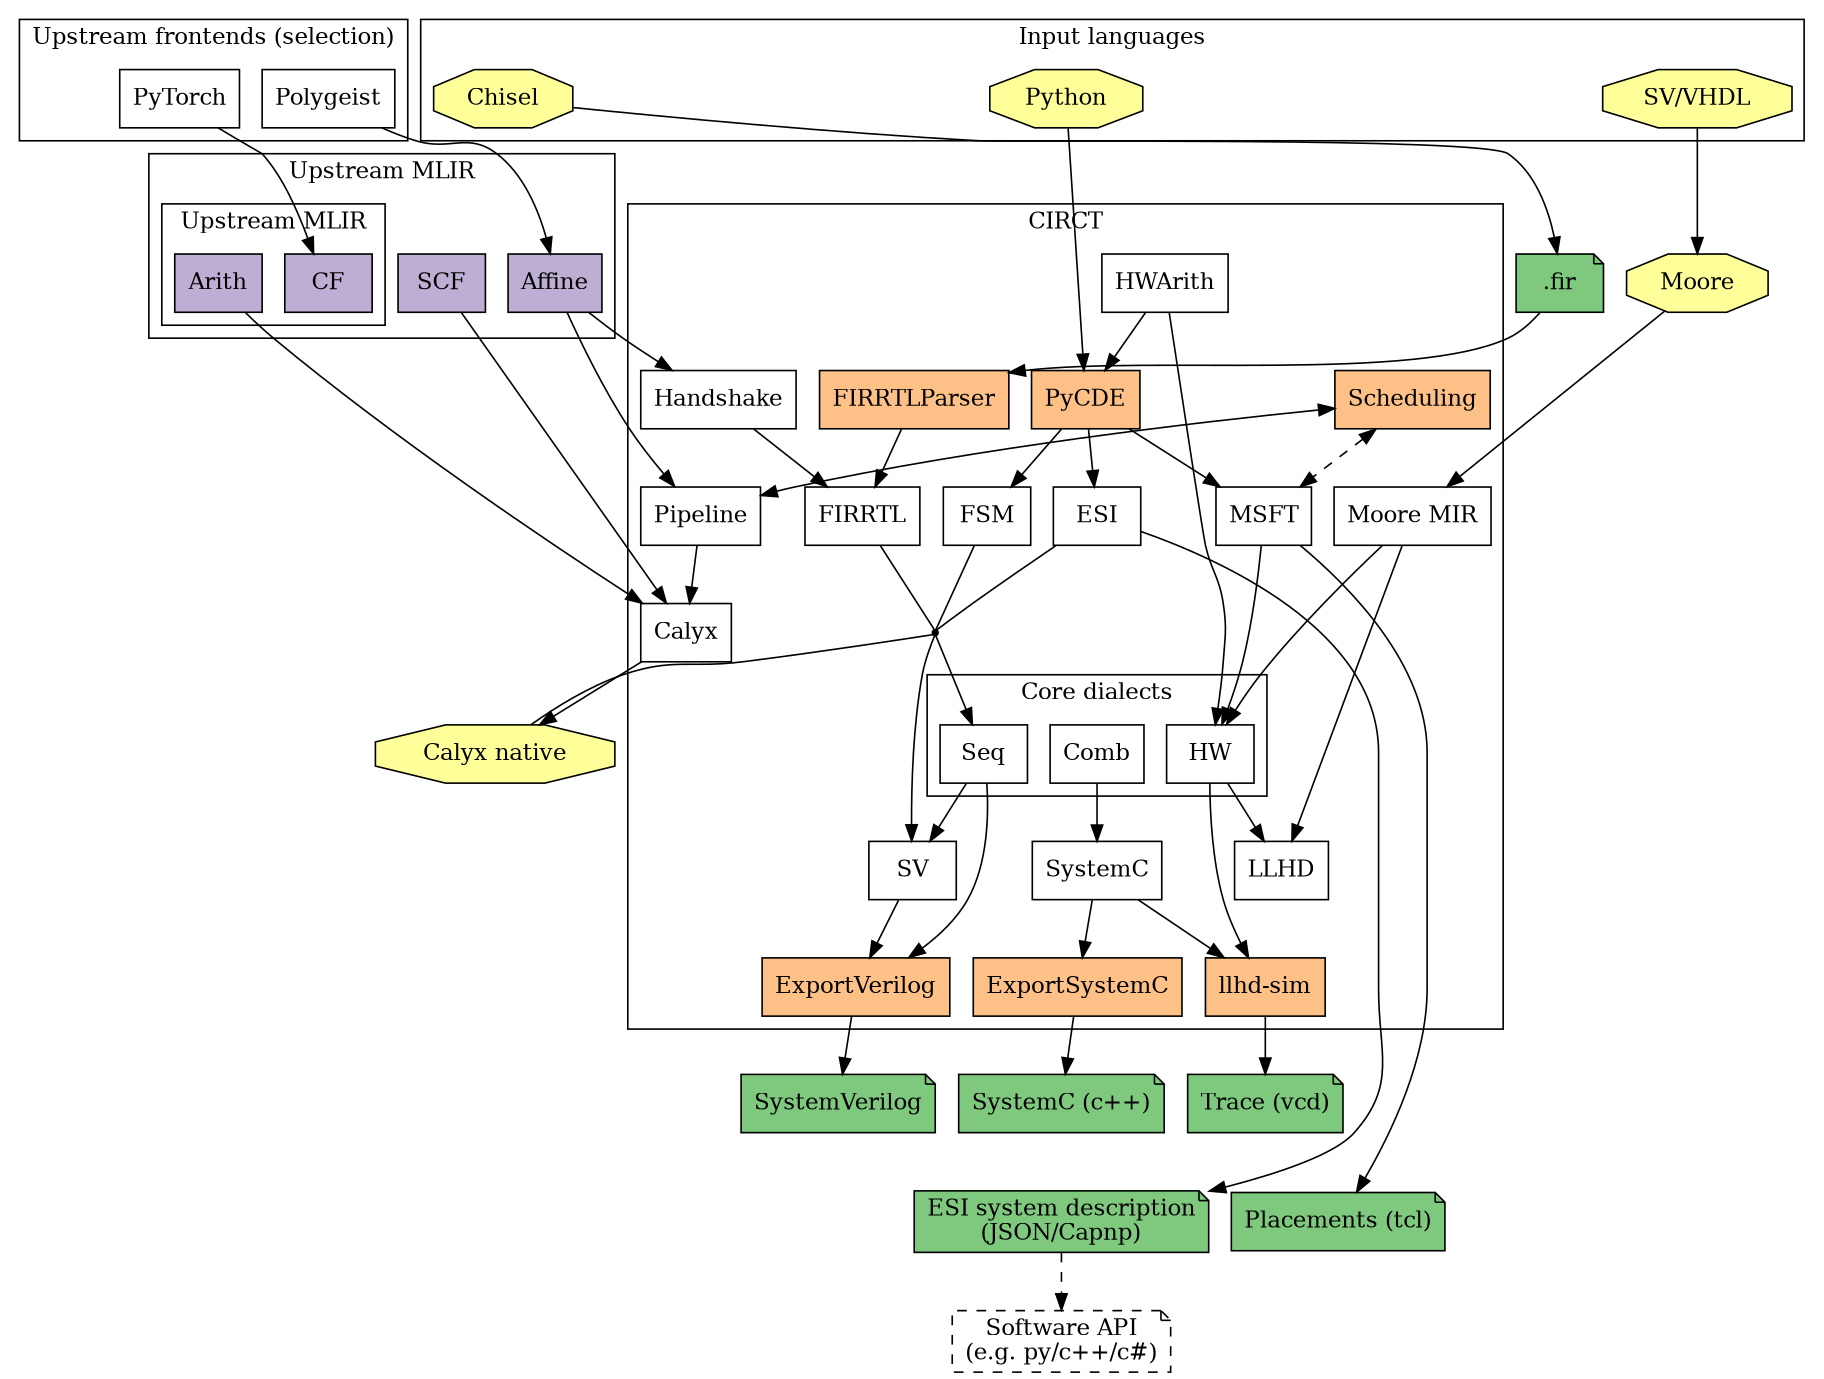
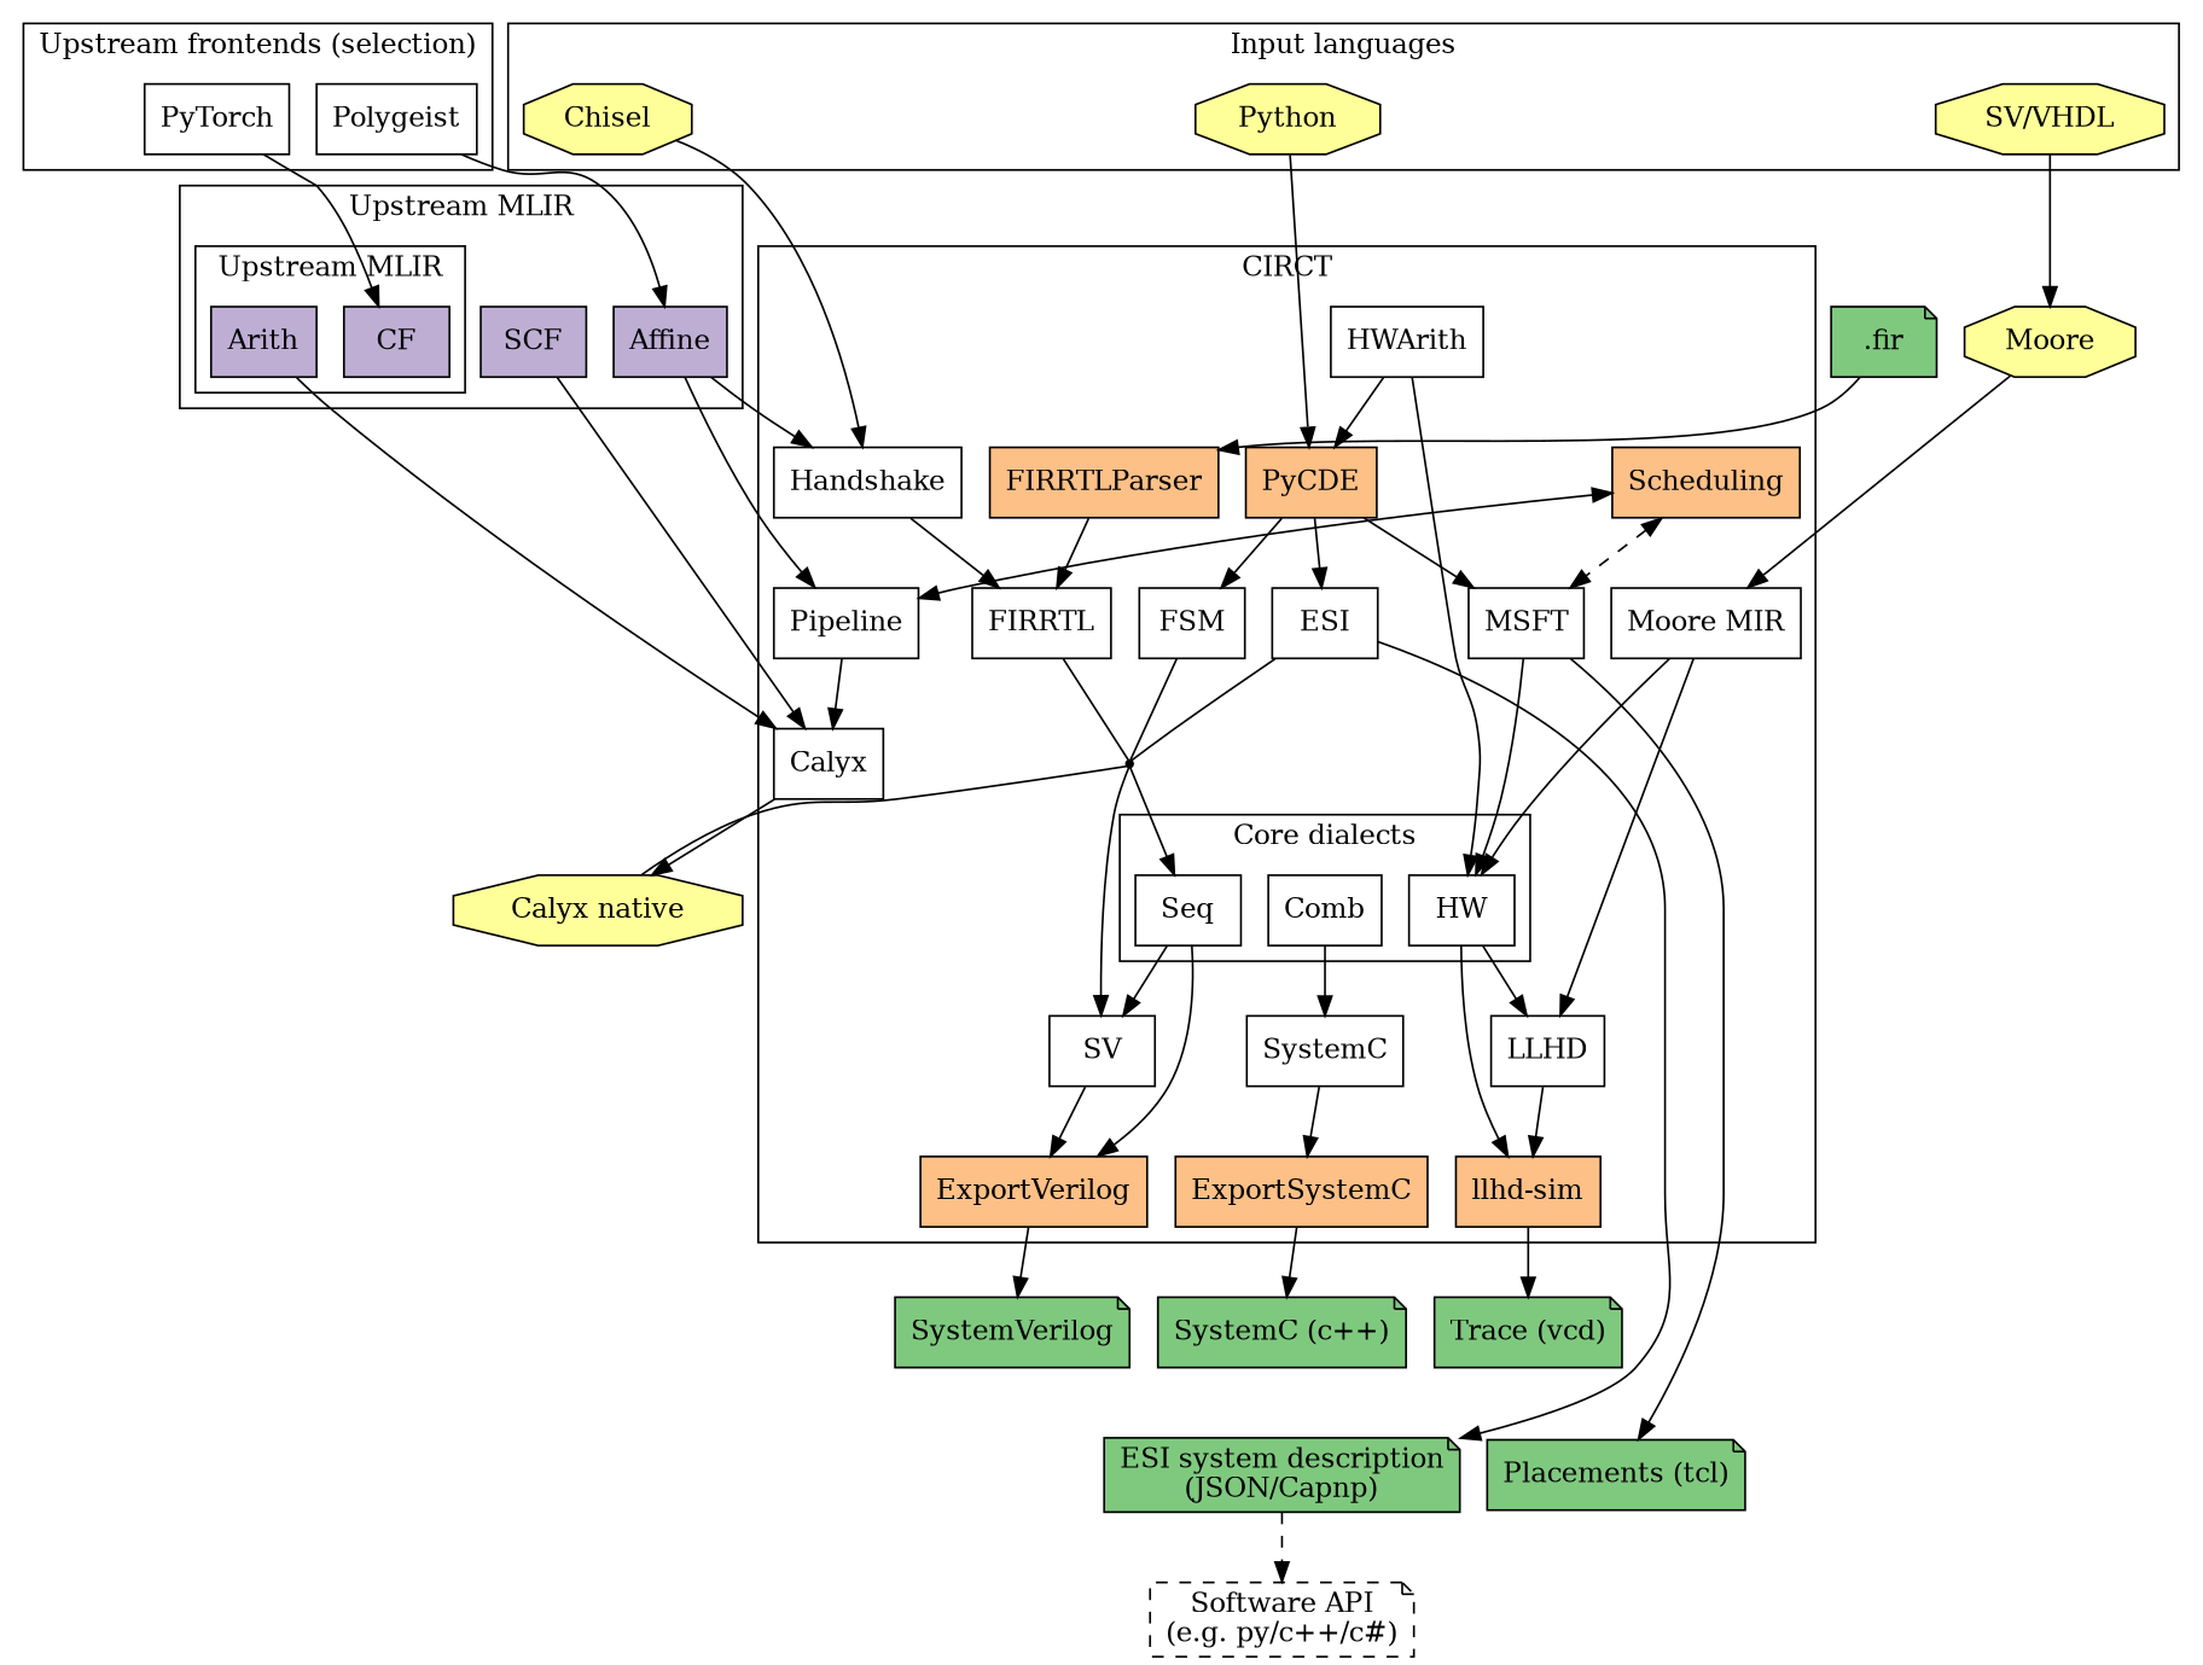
  digraph {
    compound=true
    nodesep=0.2
    rankdir=TB
    ranksep=0.5
    splines=spline
    node [fillcolor=white shape=box style=filled]
    PyTorch
    Polygeist
    CF [fillcolor="#beaed4"]
    Arith [fillcolor="#beaed4"]
    SCF [fillcolor="#beaed4"]
    Affine [fillcolor="#beaed4"]
    FIRRTLParser [fillcolor="#fdc086"]
    PyCDE [fillcolor="#fdc086"]
    Scheduling [fillcolor="#fdc086"]
    Seq
    HW
    Comb
    n13 [fillcolor="#fdc086" label="llhd-sim"]
    ExportSystemC [fillcolor="#fdc086"]
    ExportVerilog [fillcolor="#fdc086"]
    Handshake
    Calyx
    FIRRTL
    Pipeline
    MSFT
    ESI
    FSM
    HWArith
    n24 [label="Moore MIR"]
    lower_to_sv_and_core [fillcolor=black shape=point]
    space_above_RTL [style=invis]
    LLHD
    SV
    SystemC
    Moore [fillcolor="#ffff99" shape=octagon]
    n31 [fillcolor="#ffff99" label="Calyx native" shape=octagon]
    Chisel [fillcolor="#ffff99" shape=octagon]
    n33 [fillcolor="#ffff99" label="SV/VHDL" shape=octagon]
    n34 [fillcolor="#ffff99" label=Python shape=octagon]
    n35 [fillcolor="#7fc97f" label="Trace (vcd)" shape=note]
    n36 [fillcolor="#7fc97f" label="SystemC (c++)" shape=note]
    n37 [fillcolor="#7fc97f" label=SystemVerilog shape=note]
    n38 [fillcolor="#7fc97f" label="ESI system description\n(JSON/Capnp)" shape=note]
    n39 [fillcolor="#7fc97f" label="Software API\n(e.g. py/c++/c#)" shape=note style=dashed]
    n40 [fillcolor="#7fc97f" label="Placements (tcl)" shape=note]
    n41 [fillcolor="#7fc97f" label=".fir" shape=note]
    subgraph cluster_1 {
      label="Upstream frontends (selection)"
      PyTorch
      Polygeist
    }
    subgraph cluster_2 {
      label="Upstream MLIR"
      SCF
      Affine
      subgraph cluster_3 {
        label="Upstream MLIR"
        CF
        Arith
      }
    }
    subgraph cluster_4 {
      label=CIRCT
      Handshake
      Calyx
      FIRRTL
      Pipeline
      MSFT
      ESI
      FSM
      HWArith
      n24
      lower_to_sv_and_core
      space_above_RTL
      LLHD
      SV
      SystemC
      subgraph sub_5 {
        label=CIRCT
        FIRRTLParser
        PyCDE
        Scheduling
      }
      subgraph cluster_6 {
        label="Core dialects"
        Seq
        HW
        Comb
      }
      subgraph sub_7 {
        label=CIRCT
        n13
        ExportSystemC
        ExportVerilog
      }
    }
    subgraph sub_8 {
      Moore
      n31
    }
    subgraph cluster_9 {
      label="Input languages"
      Chisel
      n33
      n34
    }
    subgraph sub_10 {
      n35
      n36
      n37
      n38
      n39
      n40
    }
    PyTorch -> CF
    PyTorch -> CF [style=invis weight=999]
    Polygeist -> CF [style=invis weight=999]
    Polygeist -> Affine
    Arith -> Calyx
    SCF -> Calyx
    Affine -> Handshake
    Affine -> Pipeline
    FIRRTLParser -> FIRRTL
    PyCDE -> MSFT
    PyCDE -> ESI
    PyCDE -> FSM
    Scheduling -> Pipeline [dir=both]
    Scheduling -> MSFT [dir=both style=dashed]
    Seq -> ExportVerilog
    Seq -> SV
    HW -> n13
    HW -> LLHD
    Comb -> SystemC
    n13 -> n35
    ExportSystemC -> n36
    ExportVerilog -> n37
    Handshake -> FIRRTL
    Calyx -> n31
    FIRRTL -> lower_to_sv_and_core [arrowhead=none]
    FIRRTL -> space_above_RTL [style=invis weight=999]
    Pipeline -> Calyx
    MSFT -> HW
    MSFT -> space_above_RTL [style=invis weight=999]
    MSFT -> n40
    ESI -> lower_to_sv_and_core [arrowhead=none]
    ESI -> space_above_RTL [style=invis weight=999]
    ESI -> n38
    FSM -> lower_to_sv_and_core [arrowhead=none]
    FSM -> space_above_RTL [style=invis weight=999]
    HWArith -> PyCDE
    HWArith -> HW
    HWArith -> space_above_RTL [style=invis weight=999]
    n24 -> HW
    n24 -> space_above_RTL [style=invis weight=999]
    n24 -> LLHD
    lower_to_sv_and_core -> Seq
    lower_to_sv_and_core -> SV
    space_above_RTL -> Seq [style=invis weight=999]
    space_above_RTL -> HW [style=invis weight=999]
    space_above_RTL -> Comb [style=invis weight=999]
-   SystemC -> n13
+   LLHD -> n13
    SV -> ExportVerilog
    SystemC -> ExportSystemC
    Moore -> n24
    n31 -> lower_to_sv_and_core [arrowhead=none]
    Chisel -> CF [style=invis weight=999]
-   Chisel -> n41
+   Chisel -> Handshake
    n33 -> Moore [weight=999]
    n34 -> PyCDE
    n36 -> n38 [style=invis weight=999]
    n36 -> n40 [style=invis weight=999]
    n38 -> n39 [style=dashed]
    n41 -> FIRRTLParser
    n41 -> Scheduling [style=invis weight=999]
  }
